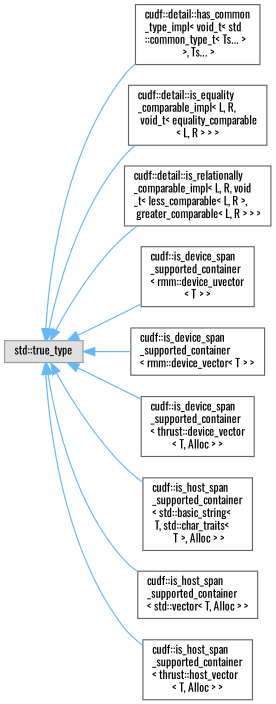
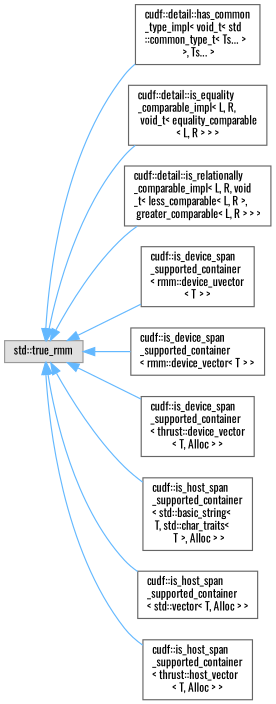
  digraph {
    rankdir=LR
    fontname=Oswald
    node [color=grey40 fillcolor=white fontname=Oswald fontsize=10 shape=box style=filled]
    edge [color=steelblue1 dir=back fontname=Oswald fontsize=10 labelfontname=Helvetica labelfontsize=10 style=solid]
-   n1 [color=grey60 fillcolor="#E0E0E0" height=0.2 label="std::true_type" width=0.4]
+   n1 [color=grey60 fillcolor="#E0E0E0" height=0.2 label="std::true_rmm" width=0.4]
    n2 [height=0.2 label="cudf::detail::has_common\l_type_impl\< void_t\< std\l::common_type_t\< Ts... \>\l \>, Ts... \>" width=0.4]
    n3 [height=0.2 label="cudf::detail::is_equality\l_comparable_impl\< L, R,\l void_t\< equality_comparable\l\< L, R \> \> \>" width=0.4]
    n4 [height=0.2 label="cudf::detail::is_relationally\l_comparable_impl\< L, R, void\l_t\< less_comparable\< L, R \>,\l greater_comparable\< L, R \> \> \>" width=0.4]
    n5 [height=0.2 label="cudf::is_device_span\l_supported_container\l\< rmm::device_uvector\l\< T \> \>" width=0.4]
    n6 [height=0.2 label="cudf::is_device_span\l_supported_container\l\< rmm::device_vector\< T \> \>" width=0.4]
    n7 [height=0.2 label="cudf::is_device_span\l_supported_container\l\< thrust::device_vector\l\< T, Alloc \> \>" width=0.4]
    n8 [height=0.2 label="cudf::is_host_span\l_supported_container\l\< std::basic_string\<\l T, std::char_traits\<\l T \>, Alloc \> \>" width=0.4]
    n9 [height=0.2 label="cudf::is_host_span\l_supported_container\l\< std::vector\< T, Alloc \> \>" width=0.4]
    n10 [height=0.2 label="cudf::is_host_span\l_supported_container\l\< thrust::host_vector\l\< T, Alloc \> \>" width=0.4]
    n1 -> n2
    n1 -> n3
    n1 -> n4
    n1 -> n5
    n1 -> n6
    n1 -> n7
    n1 -> n8
    n1 -> n9
    n1 -> n10
  }
